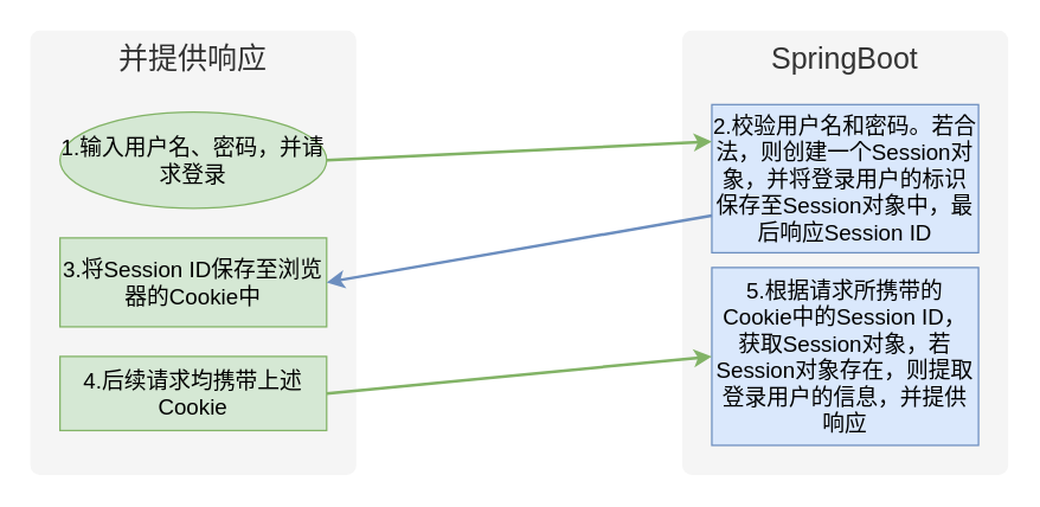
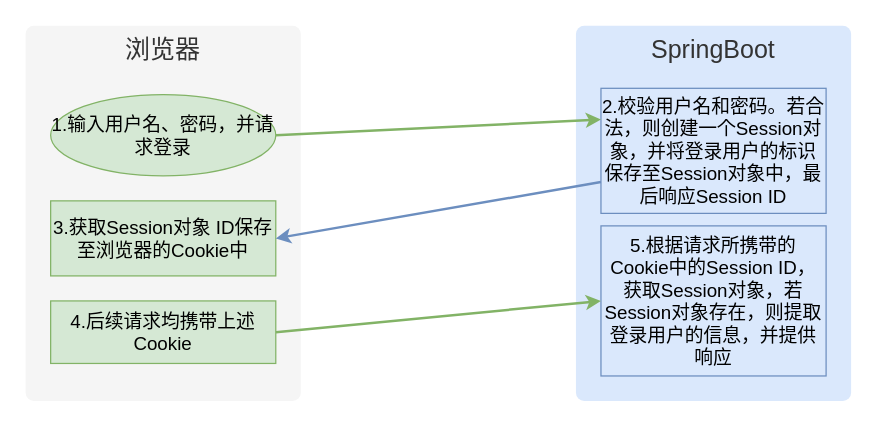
  <mxCell id="0" />
  <mxCell id="1" parent="0" />
- <mxCell id="2" value="并提供响应" style="rounded=1;whiteSpace=wrap;html=1;arcSize=3;align=center;verticalAlign=top;fontSize=20;fillColor=#f5f5f5;fontColor=#333333;strokeColor=none;" parent="1" vertex="1"><mxGeometry x="20" y="20" width="220" height="300" as="geometry" /></mxCell>
- <mxCell id="3" value="SpringBoot" style="rounded=1;whiteSpace=wrap;html=1;arcSize=3;verticalAlign=top;align=center;fontSize=20;fillColor=#f5f5f5;fontColor=#333333;strokeColor=none;" parent="1" vertex="1"><mxGeometry x="460" y="20" width="220" height="300" as="geometry" /></mxCell>
+ <mxCell id="2" value="浏览器" style="rounded=1;whiteSpace=wrap;html=1;arcSize=3;align=center;verticalAlign=top;fontSize=20;fillColor=#f5f5f5;fontColor=#333333;strokeColor=none;" parent="1" vertex="1"><mxGeometry x="20" y="20" width="220" height="300" as="geometry" /></mxCell>
+ <mxCell id="3" value="SpringBoot" style="rounded=1;whiteSpace=wrap;html=1;arcSize=3;verticalAlign=top;align=center;fontSize=20;fillColor=#dae8fc;fontColor=#333333;strokeColor=none;" parent="1" vertex="1"><mxGeometry x="460" y="20" width="220" height="300" as="geometry" /></mxCell>
  <mxCell id="4" value="1.输入用户名、密码，并请求登录" style="ellipse;whiteSpace=wrap;html=1;fontSize=15;fillColor=#d5e8d4;strokeColor=#82b366;" parent="1" vertex="1"><mxGeometry x="40" y="75" width="180" height="65" as="geometry" /></mxCell>
  <mxCell id="5" value="2.校验用户名和密码。若合法，则创建一个Session对象，并将登录用户的标识保存至Session对象中，最后响应Session ID" style="rounded=0;whiteSpace=wrap;html=1;fontSize=15;fillColor=#dae8fc;strokeColor=#6c8ebf;" parent="1" vertex="1"><mxGeometry x="480" y="70" width="180" height="100" as="geometry" /></mxCell>
- <mxCell id="6" value="3.将Session ID保存至浏览器的Cookie中" style="rounded=0;whiteSpace=wrap;html=1;fontSize=15;fillColor=#d5e8d4;strokeColor=#82b366;" parent="1" vertex="1"><mxGeometry x="40" y="160" width="180" height="60" as="geometry" /></mxCell>
+ <mxCell id="6" value="3.获取Session对象 ID保存至浏览器的Cookie中" style="rounded=0;whiteSpace=wrap;html=1;fontSize=15;fillColor=#d5e8d4;strokeColor=#82b366;" parent="1" vertex="1"><mxGeometry x="40" y="160" width="180" height="60" as="geometry" /></mxCell>
  <mxCell id="7" value="5.根据请求所携带的Cookie中的Session ID，获取Session对象，若Session对象存在，则提取登录用户的信息，并提供响应" style="rounded=0;whiteSpace=wrap;html=1;fontSize=15;fillColor=#dae8fc;strokeColor=#6c8ebf;" parent="1" vertex="1"><mxGeometry x="480" y="180" width="180" height="120" as="geometry" /></mxCell>
  <mxCell id="8" value="" style="endArrow=classic;html=1;rounded=0;exitX=1;exitY=0.5;exitDx=0;exitDy=0;entryX=0;entryY=0.25;entryDx=0;entryDy=0;fillColor=#d5e8d4;strokeColor=#82b366;strokeWidth=2;" parent="1" source="4" target="5" edge="1"><mxGeometry width="50" height="50" relative="1" as="geometry"><mxPoint x="620" y="380" as="sourcePoint" /><mxPoint x="490" y="85" as="targetPoint" /></mxGeometry></mxCell>
  <mxCell id="9" value="" style="endArrow=classic;html=1;rounded=0;exitX=0;exitY=0.75;exitDx=0;exitDy=0;entryX=1;entryY=0.5;entryDx=0;entryDy=0;fillColor=#dae8fc;strokeColor=#6c8ebf;strokeWidth=2;" parent="1" source="5" target="6" edge="1"><mxGeometry width="50" height="50" relative="1" as="geometry"><mxPoint x="500" y="105" as="sourcePoint" /><mxPoint x="-140" y="180" as="targetPoint" /></mxGeometry></mxCell>
  <mxCell id="10" value="" style="endArrow=classic;html=1;rounded=0;exitX=1;exitY=0.5;exitDx=0;exitDy=0;entryX=0;entryY=0.5;entryDx=0;entryDy=0;fillColor=#d5e8d4;strokeColor=#82b366;strokeWidth=2;" parent="1" source="11" target="7" edge="1"><mxGeometry width="50" height="50" relative="1" as="geometry"><mxPoint x="510" y="115" as="sourcePoint" /><mxPoint x="-130" y="190" as="targetPoint" /></mxGeometry></mxCell>
  <mxCell id="11" value="4.后续请求均携带上述Cookie" style="rounded=0;whiteSpace=wrap;html=1;fontSize=15;fillColor=#d5e8d4;strokeColor=#82b366;" parent="1" vertex="1"><mxGeometry x="40" y="240" width="180" height="50" as="geometry" /></mxCell>
